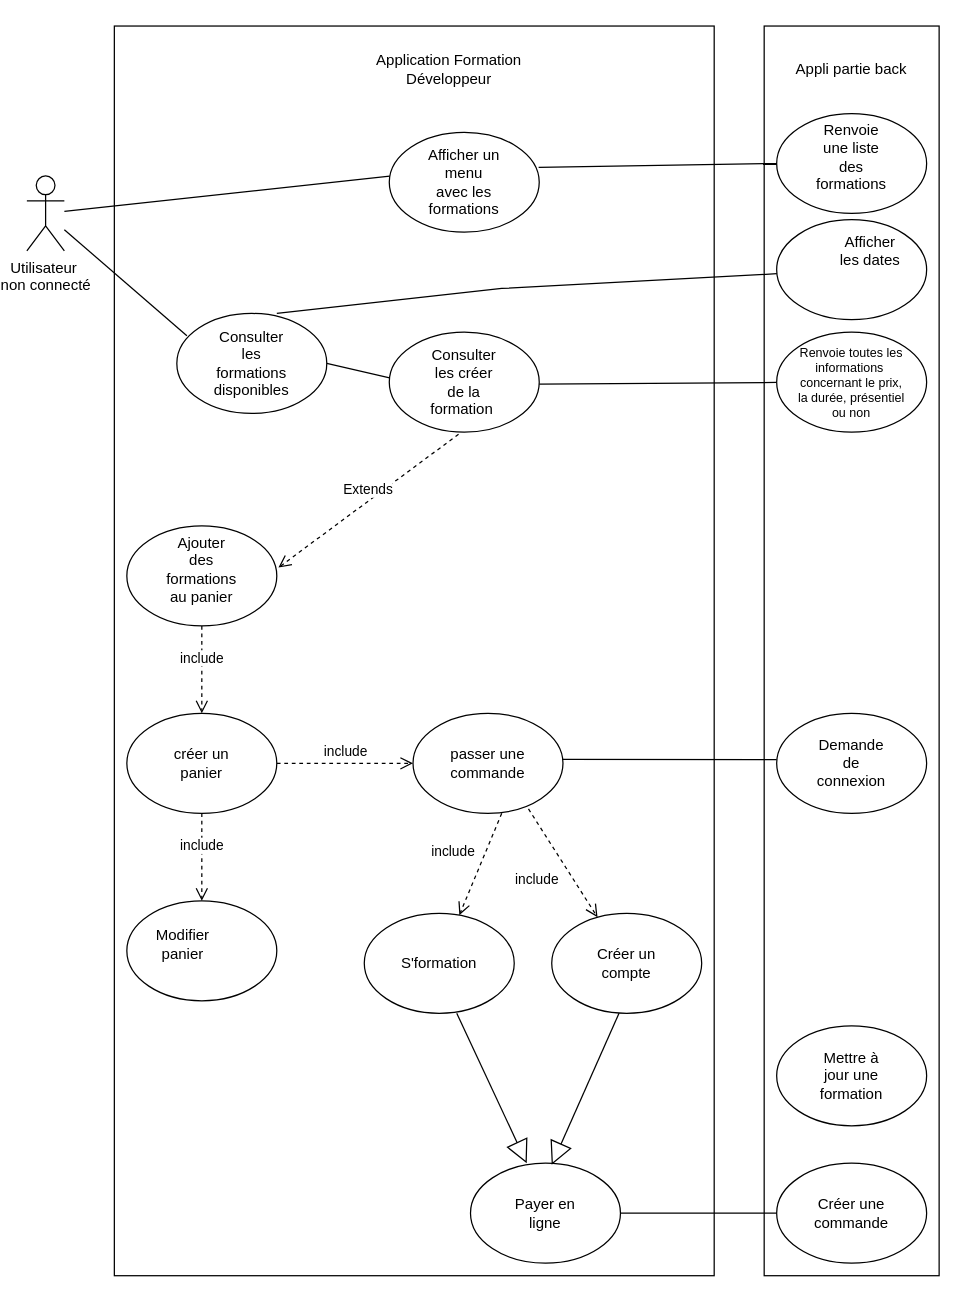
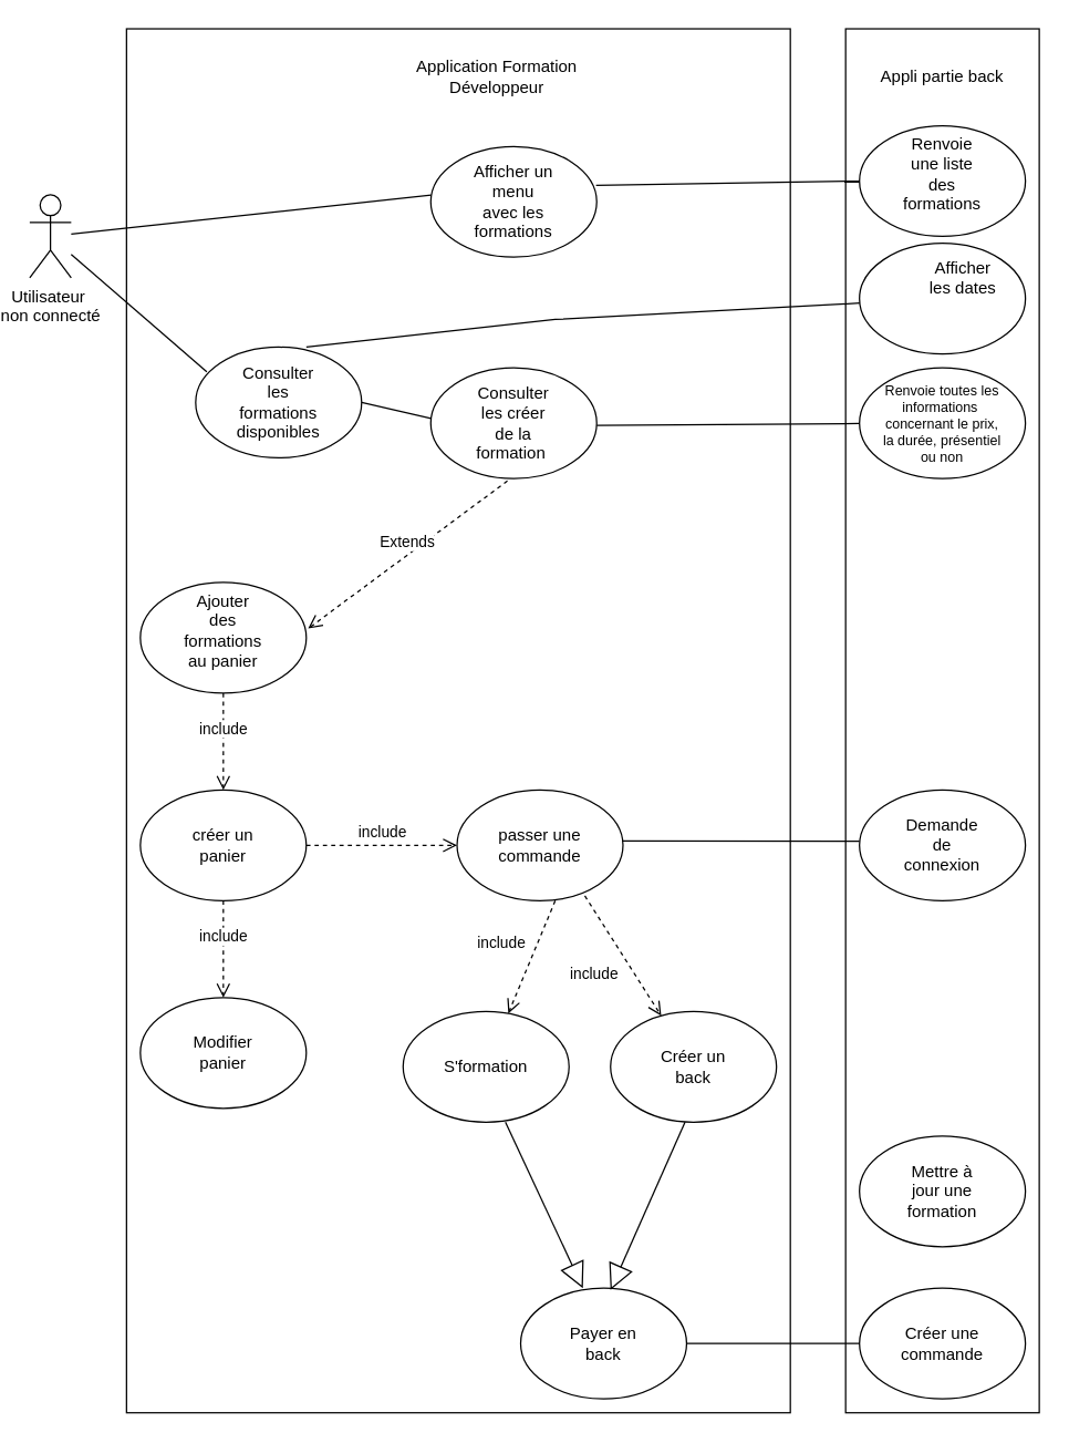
  <mxCell id="0" />
  <mxCell id="1" parent="0" />
  <mxCell id="2" value="" style="rounded=0;whiteSpace=wrap;html=1;" vertex="1" parent="1"><mxGeometry x="610" y="20" width="140" height="1000" as="geometry" /></mxCell>
  <mxCell id="3" value="" style="rounded=0;whiteSpace=wrap;html=1;" vertex="1" parent="1"><mxGeometry x="300" y="150" width="120" height="60" as="geometry" /></mxCell>
  <mxCell id="4" value="" style="rounded=0;whiteSpace=wrap;html=1;" vertex="1" parent="1"><mxGeometry x="90" y="20" width="480" height="1000" as="geometry" /></mxCell>
  <mxCell id="5" value="Utilisateur&amp;nbsp;&lt;br&gt;non connecté" style="shape=umlActor;verticalLabelPosition=bottom;verticalAlign=top;html=1;outlineConnect=0;" vertex="1" parent="1"><mxGeometry x="20" y="140" width="30" height="60" as="geometry" /></mxCell>
  <mxCell id="6" value="" style="ellipse;whiteSpace=wrap;html=1;" vertex="1" parent="1"><mxGeometry x="310" y="105" width="120" height="80" as="geometry" /></mxCell>
  <mxCell id="7" value="Afficher un menu avec les formations" style="text;html=1;strokeColor=none;fillColor=none;align=center;verticalAlign=middle;whiteSpace=wrap;rounded=0;" vertex="1" parent="1"><mxGeometry x="340" y="130" width="60" height="30" as="geometry" /></mxCell>
  <mxCell id="8" value="" style="ellipse;whiteSpace=wrap;html=1;" vertex="1" parent="1"><mxGeometry x="140" y="250" width="120" height="80" as="geometry" /></mxCell>
  <mxCell id="9" value="" style="endArrow=none;html=1;rounded=0;exitX=0.067;exitY=0.223;exitDx=0;exitDy=0;exitPerimeter=0;" edge="1" parent="1" source="8" target="5"><mxGeometry width="50" height="50" relative="1" as="geometry"><mxPoint x="260" y="320" as="sourcePoint" /><mxPoint x="310" y="270" as="targetPoint" /></mxGeometry></mxCell>
  <mxCell id="10" value="" style="endArrow=none;html=1;rounded=0;entryX=0.003;entryY=0.439;entryDx=0;entryDy=0;entryPerimeter=0;" edge="1" parent="1" source="5" target="6"><mxGeometry width="50" height="50" relative="1" as="geometry"><mxPoint x="260" y="320" as="sourcePoint" /><mxPoint x="310" y="270" as="targetPoint" /></mxGeometry></mxCell>
  <mxCell id="11" value="Application Formation Développeur" style="text;html=1;strokeColor=none;fillColor=none;align=center;verticalAlign=middle;whiteSpace=wrap;rounded=0;" vertex="1" parent="1"><mxGeometry x="290" y="40" width="136" height="30" as="geometry" /></mxCell>
  <mxCell id="12" value="Consulter les formations disponibles" style="text;html=1;strokeColor=none;fillColor=none;align=center;verticalAlign=middle;whiteSpace=wrap;rounded=0;" vertex="1" parent="1"><mxGeometry x="170" y="265" width="60" height="50" as="geometry" /></mxCell>
  <mxCell id="13" value="" style="endArrow=none;html=1;rounded=0;exitX=1;exitY=0.5;exitDx=0;exitDy=0;entryX=0;entryY=0.5;entryDx=0;entryDy=0;" edge="1" parent="1" source="8" target="14"><mxGeometry width="50" height="50" relative="1" as="geometry"><mxPoint x="359" y="310" as="sourcePoint" /><mxPoint x="430" y="310" as="targetPoint" /><Array as="points"><mxPoint x="390" y="320" /></Array></mxGeometry></mxCell>
  <mxCell id="14" value="" style="ellipse;whiteSpace=wrap;html=1;" vertex="1" parent="1"><mxGeometry x="310" y="265" width="120" height="80" as="geometry" /></mxCell>
  <mxCell id="15" value="Consulter les créer de la formation&amp;nbsp;" style="text;html=1;strokeColor=none;fillColor=none;align=center;verticalAlign=middle;whiteSpace=wrap;rounded=0;" vertex="1" parent="1"><mxGeometry x="340" y="290" width="60" height="30" as="geometry" /></mxCell>
  <mxCell id="16" value="" style="ellipse;whiteSpace=wrap;html=1;" vertex="1" parent="1"><mxGeometry x="100" y="420" width="120" height="80" as="geometry" /></mxCell>
  <mxCell id="17" value="Ajouter des formations au panier" style="text;html=1;strokeColor=none;fillColor=none;align=center;verticalAlign=middle;whiteSpace=wrap;rounded=0;" vertex="1" parent="1"><mxGeometry x="130" y="440" width="60" height="30" as="geometry" /></mxCell>
  <mxCell id="18" value="Extends" style="html=1;verticalAlign=bottom;endArrow=open;dashed=1;endSize=8;curved=0;rounded=0;entryX=1.011;entryY=0.417;entryDx=0;entryDy=0;entryPerimeter=0;exitX=0.462;exitY=1.021;exitDx=0;exitDy=0;exitPerimeter=0;" edge="1" parent="1" source="14" target="16"><mxGeometry relative="1" as="geometry"><mxPoint x="460" y="410" as="sourcePoint" /><mxPoint x="380" y="410" as="targetPoint" /></mxGeometry></mxCell>
  <mxCell id="19" value="include" style="html=1;verticalAlign=bottom;endArrow=open;dashed=1;endSize=8;curved=0;rounded=0;" edge="1" parent="1" source="16" target="20"><mxGeometry relative="1" as="geometry"><mxPoint x="330" y="440" as="sourcePoint" /><mxPoint x="440" y="460" as="targetPoint" /><Array as="points" /></mxGeometry></mxCell>
  <mxCell id="20" value="" style="ellipse;whiteSpace=wrap;html=1;" vertex="1" parent="1"><mxGeometry x="100" y="570" width="120" height="80" as="geometry" /></mxCell>
  <mxCell id="21" value="créer un panier" style="text;html=1;strokeColor=none;fillColor=none;align=center;verticalAlign=middle;whiteSpace=wrap;rounded=0;" vertex="1" parent="1"><mxGeometry x="130" y="595" width="60" height="30" as="geometry" /></mxCell>
  <mxCell id="22" value="" style="ellipse;whiteSpace=wrap;html=1;" vertex="1" parent="1"><mxGeometry x="100" y="720" width="120" height="80" as="geometry" /></mxCell>
  <mxCell id="23" value="" style="ellipse;whiteSpace=wrap;html=1;" vertex="1" parent="1"><mxGeometry x="329" y="570" width="120" height="80" as="geometry" /></mxCell>
  <mxCell id="24" value="include" style="html=1;verticalAlign=bottom;endArrow=open;dashed=1;endSize=8;curved=0;rounded=0;exitX=1;exitY=0.5;exitDx=0;exitDy=0;" edge="1" parent="1" source="20" target="23"><mxGeometry relative="1" as="geometry"><mxPoint x="230" y="470" as="sourcePoint" /><mxPoint x="450" y="470" as="targetPoint" /><Array as="points"><mxPoint x="240" y="610" /></Array></mxGeometry></mxCell>
  <mxCell id="25" value="passer une commande" style="text;html=1;strokeColor=none;fillColor=none;align=center;verticalAlign=middle;whiteSpace=wrap;rounded=0;" vertex="1" parent="1"><mxGeometry x="359" y="595" width="60" height="30" as="geometry" /></mxCell>
  <mxCell id="26" value="include" style="html=1;verticalAlign=bottom;endArrow=open;dashed=1;endSize=8;curved=0;rounded=0;entryX=0.5;entryY=0;entryDx=0;entryDy=0;" edge="1" parent="1" source="20" target="22"><mxGeometry relative="1" as="geometry"><mxPoint x="502" y="512" as="sourcePoint" /><mxPoint x="582" y="579" as="targetPoint" /></mxGeometry></mxCell>
- <mxCell id="27" value="Modifier panier" style="text;html=1;strokeColor=none;fillColor=none;align=center;verticalAlign=middle;whiteSpace=wrap;rounded=0;" vertex="1" parent="1"><mxGeometry x="115" y="740" width="60" height="30" as="geometry" /></mxCell>
+ <mxCell id="27" value="Modifier panier" style="text;html=1;strokeColor=none;fillColor=none;align=center;verticalAlign=middle;whiteSpace=wrap;rounded=0;" vertex="1" parent="1"><mxGeometry x="130" y="745" width="60" height="30" as="geometry" /></mxCell>
  <mxCell id="28" value="include" style="html=1;verticalAlign=bottom;endArrow=open;dashed=1;endSize=8;curved=0;rounded=0;exitX=0.431;exitY=1.021;exitDx=0;exitDy=0;exitPerimeter=0;" edge="1" parent="1" target="32"><mxGeometry x="0.186" y="-21" relative="1" as="geometry"><mxPoint x="400" y="650" as="sourcePoint" /><mxPoint x="350" y="720" as="targetPoint" /><mxPoint as="offset" /></mxGeometry></mxCell>
  <mxCell id="29" value="" style="ellipse;whiteSpace=wrap;html=1;" vertex="1" parent="1"><mxGeometry x="440" y="730" width="120" height="80" as="geometry" /></mxCell>
- <mxCell id="30" value="Créer un compte" style="text;html=1;strokeColor=none;fillColor=none;align=center;verticalAlign=middle;whiteSpace=wrap;rounded=0;" vertex="1" parent="1"><mxGeometry x="470" y="755" width="60" height="30" as="geometry" /></mxCell>
+ <mxCell id="30" value="Créer un back" style="text;html=1;strokeColor=none;fillColor=none;align=center;verticalAlign=middle;whiteSpace=wrap;rounded=0;" vertex="1" parent="1"><mxGeometry x="470" y="755" width="60" height="30" as="geometry" /></mxCell>
  <mxCell id="31" value="include" style="html=1;verticalAlign=bottom;endArrow=open;dashed=1;endSize=8;curved=0;rounded=0;exitX=0.77;exitY=0.956;exitDx=0;exitDy=0;exitPerimeter=0;" edge="1" parent="1" source="23" target="29"><mxGeometry x="0.143" y="-30" relative="1" as="geometry"><mxPoint x="410" y="660" as="sourcePoint" /><mxPoint x="410" y="730" as="targetPoint" /><mxPoint as="offset" /></mxGeometry></mxCell>
  <mxCell id="32" value="" style="ellipse;whiteSpace=wrap;html=1;" vertex="1" parent="1"><mxGeometry x="290" y="730" width="120" height="80" as="geometry" /></mxCell>
  <mxCell id="33" value="S'formation" style="text;html=1;strokeColor=none;fillColor=none;align=center;verticalAlign=middle;whiteSpace=wrap;rounded=0;" vertex="1" parent="1"><mxGeometry x="320" y="755" width="60" height="30" as="geometry" /></mxCell>
  <mxCell id="34" value="" style="endArrow=block;endSize=16;endFill=0;html=1;rounded=0;" edge="1" parent="1"><mxGeometry width="160" relative="1" as="geometry"><mxPoint x="364" y="810" as="sourcePoint" /><mxPoint x="420" y="930" as="targetPoint" /></mxGeometry></mxCell>
  <mxCell id="35" value="" style="ellipse;whiteSpace=wrap;html=1;" vertex="1" parent="1"><mxGeometry x="375" y="930" width="120" height="80" as="geometry" /></mxCell>
  <mxCell id="36" value="" style="endArrow=block;endSize=16;endFill=0;html=1;rounded=0;exitX=0.5;exitY=1;exitDx=0;exitDy=0;entryX=0.593;entryY=0.016;entryDx=0;entryDy=0;entryPerimeter=0;" edge="1" parent="1"><mxGeometry width="160" relative="1" as="geometry"><mxPoint x="493.84" y="810" as="sourcePoint" /><mxPoint x="440" y="931.28" as="targetPoint" /></mxGeometry></mxCell>
- <mxCell id="37" value="Payer en ligne" style="text;html=1;strokeColor=none;fillColor=none;align=center;verticalAlign=middle;whiteSpace=wrap;rounded=0;" vertex="1" parent="1"><mxGeometry x="405" y="955" width="60" height="30" as="geometry" /></mxCell>
+ <mxCell id="37" value="Payer en back" style="text;html=1;strokeColor=none;fillColor=none;align=center;verticalAlign=middle;whiteSpace=wrap;rounded=0;" vertex="1" parent="1"><mxGeometry x="405" y="955" width="60" height="30" as="geometry" /></mxCell>
  <mxCell id="38" value="" style="ellipse;whiteSpace=wrap;html=1;" vertex="1" parent="1"><mxGeometry x="620" y="90" width="120" height="80" as="geometry" /></mxCell>
  <mxCell id="39" value="Renvoie une liste des formations" style="text;html=1;strokeColor=none;fillColor=none;align=center;verticalAlign=middle;whiteSpace=wrap;rounded=0;" vertex="1" parent="1"><mxGeometry x="650" y="110" width="60" height="30" as="geometry" /></mxCell>
  <mxCell id="40" value="" style="endArrow=none;html=1;rounded=0;exitX=0.996;exitY=0.352;exitDx=0;exitDy=0;entryX=0;entryY=0.5;entryDx=0;entryDy=0;exitPerimeter=0;" edge="1" parent="1" source="6" target="38"><mxGeometry width="50" height="50" relative="1" as="geometry"><mxPoint x="40" y="380" as="sourcePoint" /><mxPoint x="610" y="140" as="targetPoint" /></mxGeometry></mxCell>
  <mxCell id="41" value="" style="endArrow=none;html=1;rounded=0;exitX=0.996;exitY=0.352;exitDx=0;exitDy=0;exitPerimeter=0;" edge="1" parent="1" target="42"><mxGeometry width="50" height="50" relative="1" as="geometry"><mxPoint x="430" y="306.5" as="sourcePoint" /><mxPoint x="640" y="304" as="targetPoint" /></mxGeometry></mxCell>
  <mxCell id="42" value="" style="ellipse;whiteSpace=wrap;html=1;" vertex="1" parent="1"><mxGeometry x="620" y="265" width="120" height="80" as="geometry" /></mxCell>
  <mxCell id="43" value="Renvoie toutes les informations&amp;nbsp; concernant le prix, la durée, présentiel ou non" style="text;html=1;strokeColor=none;fillColor=none;align=center;verticalAlign=middle;whiteSpace=wrap;rounded=0;fontSize=10;" vertex="1" parent="1"><mxGeometry x="635" y="290" width="90" height="30" as="geometry" /></mxCell>
  <mxCell id="44" value="" style="endArrow=none;html=1;rounded=0;" edge="1" parent="1" target="45"><mxGeometry width="50" height="50" relative="1" as="geometry"><mxPoint x="220" y="250" as="sourcePoint" /><mxPoint x="610" y="230" as="targetPoint" /><Array as="points"><mxPoint x="400" y="230" /></Array></mxGeometry></mxCell>
  <mxCell id="45" value="" style="ellipse;whiteSpace=wrap;html=1;" vertex="1" parent="1"><mxGeometry x="620" y="175" width="120" height="80" as="geometry" /></mxCell>
  <mxCell id="46" value="Afficher les dates" style="text;html=1;strokeColor=none;fillColor=none;align=center;verticalAlign=middle;whiteSpace=wrap;rounded=0;" vertex="1" parent="1"><mxGeometry x="665" y="185" width="60" height="30" as="geometry" /></mxCell>
  <mxCell id="47" value="" style="endArrow=none;html=1;rounded=0;entryX=0.995;entryY=0.461;entryDx=0;entryDy=0;entryPerimeter=0;" edge="1" parent="1" target="23"><mxGeometry width="50" height="50" relative="1" as="geometry"><mxPoint x="620" y="607" as="sourcePoint" /><mxPoint x="440" y="660" as="targetPoint" /></mxGeometry></mxCell>
  <mxCell id="48" value="" style="ellipse;whiteSpace=wrap;html=1;" vertex="1" parent="1"><mxGeometry x="620" y="570" width="120" height="80" as="geometry" /></mxCell>
  <mxCell id="49" value="Demande de connexion" style="text;html=1;strokeColor=none;fillColor=none;align=center;verticalAlign=middle;whiteSpace=wrap;rounded=0;" vertex="1" parent="1"><mxGeometry x="650" y="595" width="60" height="30" as="geometry" /></mxCell>
  <mxCell id="50" value="" style="ellipse;whiteSpace=wrap;html=1;" vertex="1" parent="1"><mxGeometry x="620" y="930" width="120" height="80" as="geometry" /></mxCell>
  <mxCell id="51" value="Créer une commande" style="text;html=1;strokeColor=none;fillColor=none;align=center;verticalAlign=middle;whiteSpace=wrap;rounded=0;" vertex="1" parent="1"><mxGeometry x="650" y="955" width="60" height="30" as="geometry" /></mxCell>
  <mxCell id="52" value="" style="ellipse;whiteSpace=wrap;html=1;" vertex="1" parent="1"><mxGeometry x="620" y="820" width="120" height="80" as="geometry" /></mxCell>
  <mxCell id="53" value="Mettre à jour une formation" style="text;html=1;strokeColor=none;fillColor=none;align=center;verticalAlign=middle;whiteSpace=wrap;rounded=0;" vertex="1" parent="1"><mxGeometry x="650" y="845" width="60" height="30" as="geometry" /></mxCell>
  <mxCell id="54" value="" style="endArrow=none;html=1;rounded=0;exitX=1;exitY=0.5;exitDx=0;exitDy=0;" edge="1" parent="1" source="35" target="50"><mxGeometry width="50" height="50" relative="1" as="geometry"><mxPoint x="390" y="830" as="sourcePoint" /><mxPoint x="440" y="780" as="targetPoint" /></mxGeometry></mxCell>
  <mxCell id="55" value="Appli partie back" style="text;html=1;strokeColor=none;fillColor=none;align=center;verticalAlign=middle;whiteSpace=wrap;rounded=0;" vertex="1" parent="1"><mxGeometry x="612" y="40" width="136" height="30" as="geometry" /></mxCell>
